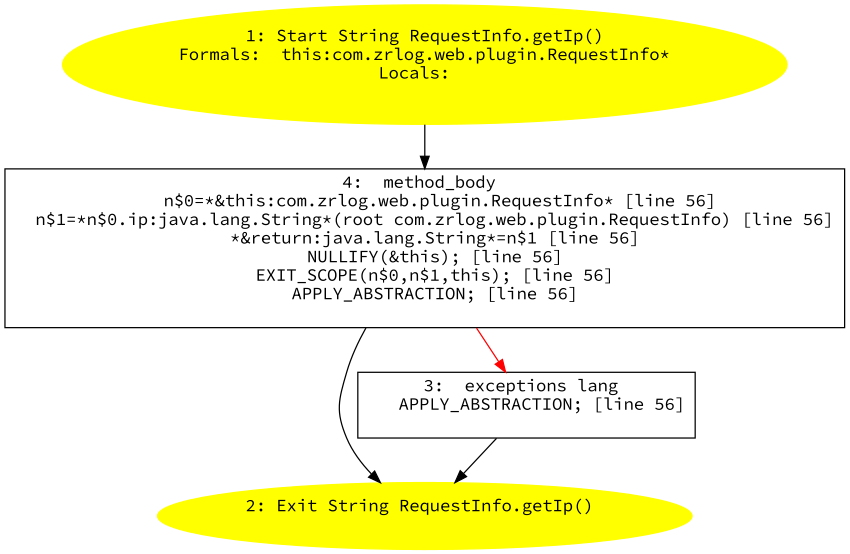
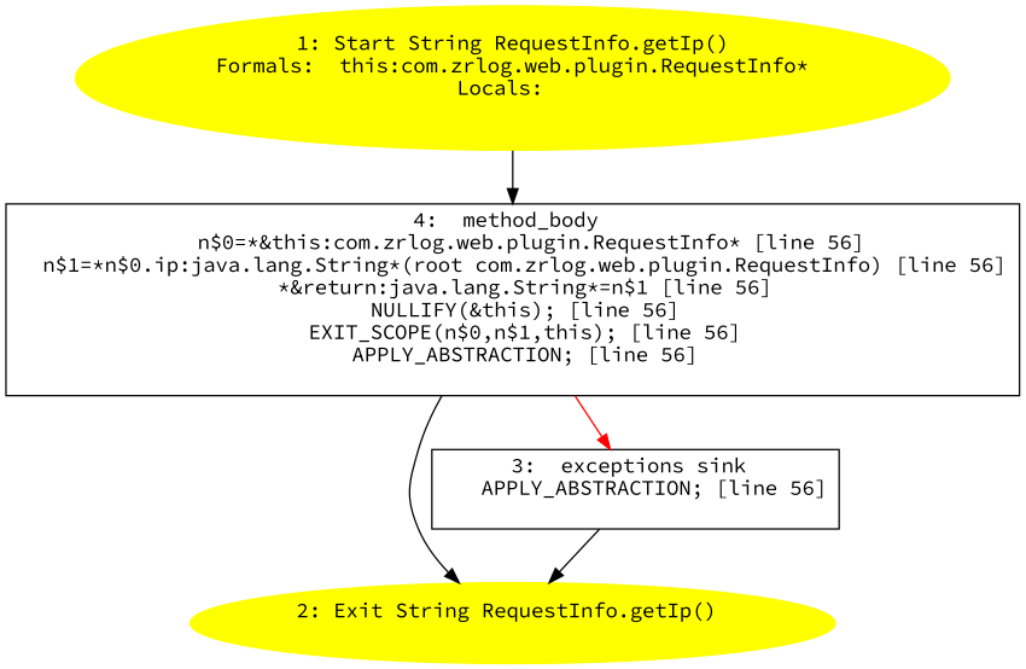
  digraph {
    fontname="Source Code Pro"
    node [fontname="Source Code Pro"]
    edge [fontname="Source Code Pro"]
    n1 [color=yellow label="1: Start String RequestInfo.getIp()\nFormals:  this:com.zrlog.web.plugin.RequestInfo*\nLocals:  \n  " style=filled]
    n2 [label="4:  method_body \n   n$0=*&this:com.zrlog.web.plugin.RequestInfo* [line 56]\n  n$1=*n$0.ip:java.lang.String*(root com.zrlog.web.plugin.RequestInfo) [line 56]\n  *&return:java.lang.String*=n$1 [line 56]\n  NULLIFY(&this); [line 56]\n  EXIT_SCOPE(n$0,n$1,this); [line 56]\n  APPLY_ABSTRACTION; [line 56]\n " shape=box]
    n3 [color=yellow label="2: Exit String RequestInfo.getIp() \n  " style=filled]
-   n4 [label="3:  exceptions lang \n   APPLY_ABSTRACTION; [line 56]\n " shape=box]
+   n4 [label="3:  exceptions sink \n   APPLY_ABSTRACTION; [line 56]\n " shape=box]
    n1 -> n2
    n2 -> n3
    n2 -> n4 [color=red]
    n4 -> n3
  }
